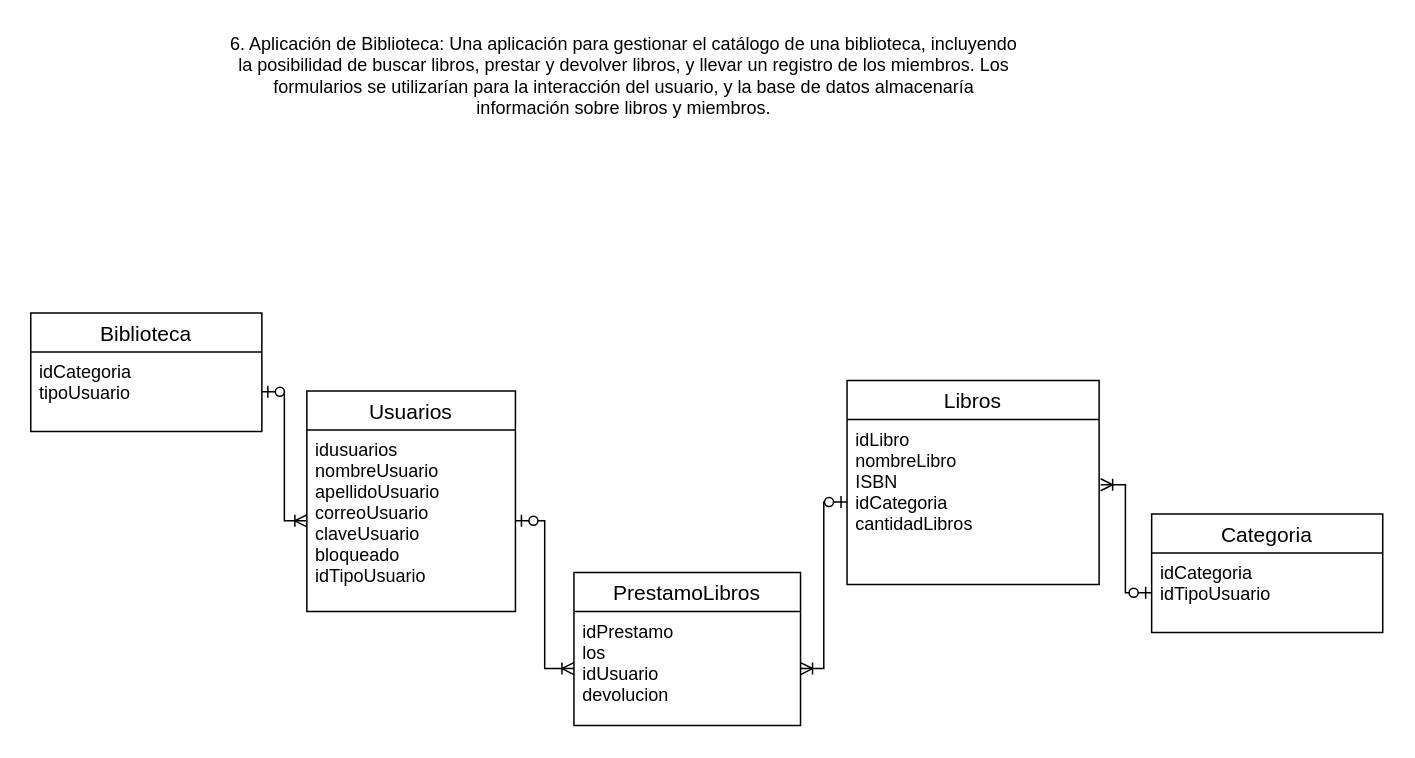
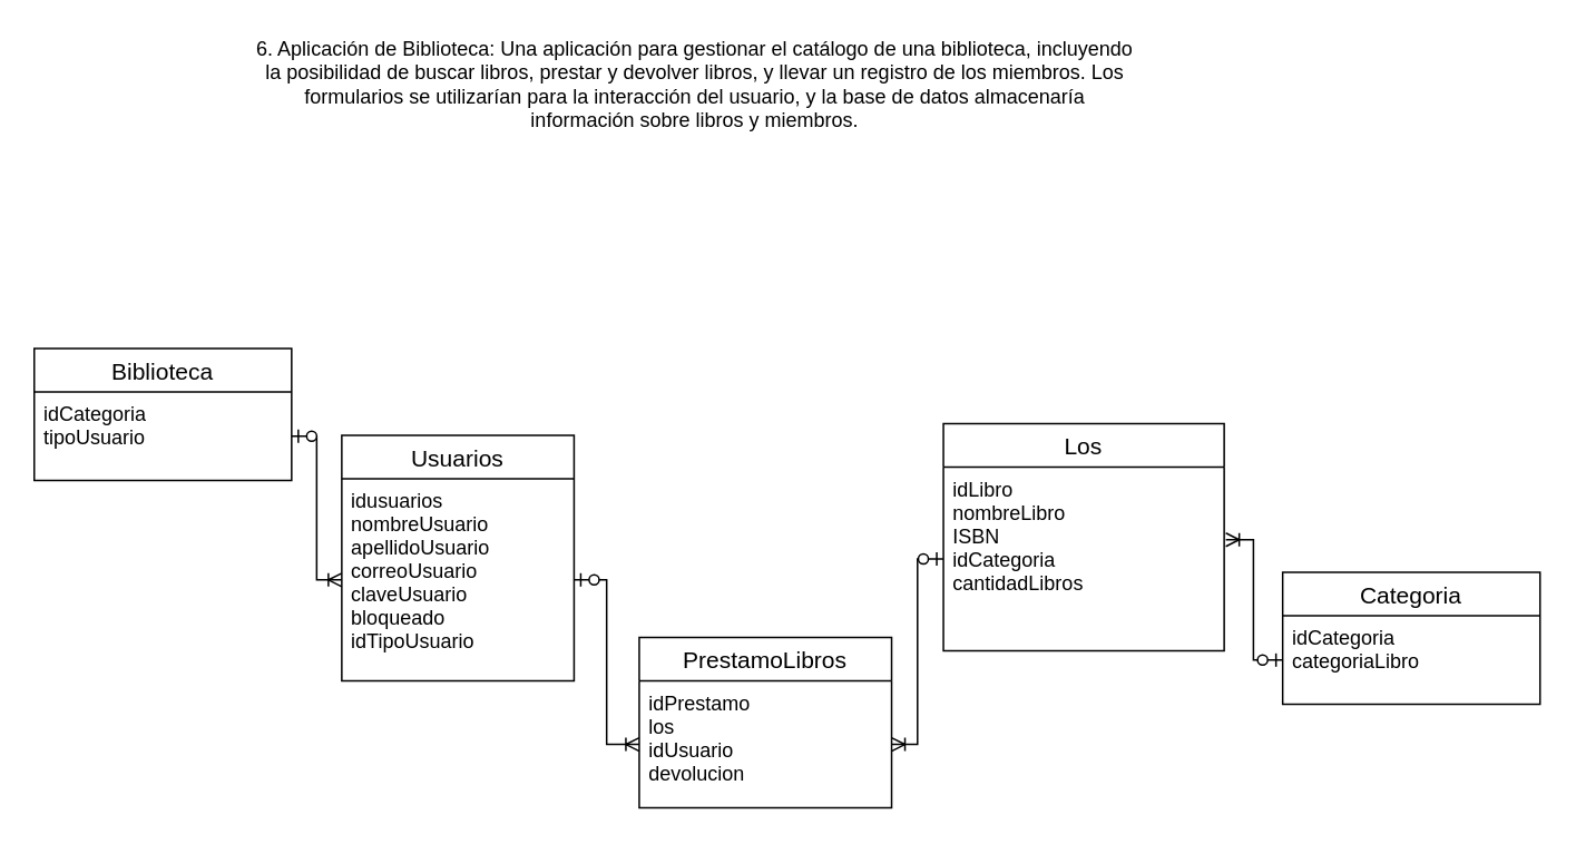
  <mxCell id="0" />
  <mxCell id="1" parent="0" />
  <mxCell id="2" value="6. Aplicación de Biblioteca: Una aplicación para gestionar el catálogo de una biblioteca, incluyendo&lt;br/&gt;la posibilidad de buscar libros, prestar y devolver libros, y llevar un registro de los miembros. Los&lt;br/&gt;formularios se utilizarían para la interacción del usuario, y la base de datos almacenaría&lt;br/&gt;información sobre libros y miembros." style="text;html=1;align=center;verticalAlign=middle;resizable=0;points=[];autosize=1;strokeColor=none;fillColor=none;" vertex="1" parent="1"><mxGeometry x="148" y="20" width="534" height="60" as="geometry" /></mxCell>
- <mxCell id="3" value="Libros" style="swimlane;fontStyle=0;childLayout=stackLayout;horizontal=1;startSize=26;horizontalStack=0;resizeParent=1;resizeParentMax=0;resizeLast=0;collapsible=1;marginBottom=0;align=center;fontSize=14;" vertex="1" parent="1"><mxGeometry x="564" y="253" width="168" height="136" as="geometry" /></mxCell>
+ <mxCell id="3" value="Los" style="swimlane;fontStyle=0;childLayout=stackLayout;horizontal=1;startSize=26;horizontalStack=0;resizeParent=1;resizeParentMax=0;resizeLast=0;collapsible=1;marginBottom=0;align=center;fontSize=14;" vertex="1" parent="1"><mxGeometry x="564" y="253" width="168" height="136" as="geometry" /></mxCell>
  <mxCell id="4" value="idLibro&#10;nombreLibro&#10;ISBN&#10;idCategoria&#10;cantidadLibros&#10;" style="text;strokeColor=none;fillColor=none;spacingLeft=4;spacingRight=4;overflow=hidden;rotatable=0;points=[[0,0.5],[1,0.5]];portConstraint=eastwest;fontSize=12;" vertex="1" parent="3"><mxGeometry y="26" width="168" height="110" as="geometry" /></mxCell>
  <mxCell id="5" value="Usuarios" style="swimlane;fontStyle=0;childLayout=stackLayout;horizontal=1;startSize=26;horizontalStack=0;resizeParent=1;resizeParentMax=0;resizeLast=0;collapsible=1;marginBottom=0;align=center;fontSize=14;" vertex="1" parent="1"><mxGeometry x="204" y="260" width="139" height="147" as="geometry" /></mxCell>
  <mxCell id="6" value="idusuarios &#10;nombreUsuario&#10;apellidoUsuario&#10;correoUsuario&#10;claveUsuario&#10;bloqueado&#10;idTipoUsuario" style="text;strokeColor=none;fillColor=none;spacingLeft=4;spacingRight=4;overflow=hidden;rotatable=0;points=[[0,0.5],[1,0.5]];portConstraint=eastwest;fontSize=12;" vertex="1" parent="5"><mxGeometry y="26" width="139" height="121" as="geometry" /></mxCell>
  <mxCell id="7" value="PrestamoLibros" style="swimlane;fontStyle=0;childLayout=stackLayout;horizontal=1;startSize=26;horizontalStack=0;resizeParent=1;resizeParentMax=0;resizeLast=0;collapsible=1;marginBottom=0;align=center;fontSize=14;" vertex="1" parent="1"><mxGeometry x="382" y="381" width="151" height="102" as="geometry" /></mxCell>
  <mxCell id="8" value="idPrestamo&#10;los&#10;idUsuario&#10;devolucion" style="text;strokeColor=none;fillColor=none;spacingLeft=4;spacingRight=4;overflow=hidden;rotatable=0;points=[[0,0.5],[1,0.5]];portConstraint=eastwest;fontSize=12;" vertex="1" parent="7"><mxGeometry y="26" width="151" height="76" as="geometry" /></mxCell>
  <mxCell id="9" value="" style="fontSize=12;html=1;endArrow=ERoneToMany;startArrow=ERzeroToOne;rounded=0;exitX=1;exitY=0.5;exitDx=0;exitDy=0;entryX=0;entryY=0.5;entryDx=0;entryDy=0;edgeStyle=orthogonalEdgeStyle;" edge="1" parent="1" source="6" target="8"><mxGeometry width="100" height="100" relative="1" as="geometry"><mxPoint x="326" y="373" as="sourcePoint" /><mxPoint x="416" y="377.749" as="targetPoint" /></mxGeometry></mxCell>
  <mxCell id="10" value="" style="fontSize=12;html=1;endArrow=ERoneToMany;startArrow=ERzeroToOne;rounded=0;exitX=0;exitY=0.5;exitDx=0;exitDy=0;entryX=1;entryY=0.5;entryDx=0;entryDy=0;edgeStyle=orthogonalEdgeStyle;" edge="1" parent="1" source="4" target="8"><mxGeometry width="100" height="100" relative="1" as="geometry"><mxPoint x="679" y="368" as="sourcePoint" /><mxPoint x="576" y="370" as="targetPoint" /></mxGeometry></mxCell>
  <mxCell id="11" value="Biblioteca" style="swimlane;fontStyle=0;childLayout=stackLayout;horizontal=1;startSize=26;horizontalStack=0;resizeParent=1;resizeParentMax=0;resizeLast=0;collapsible=1;marginBottom=0;align=center;fontSize=14;" vertex="1" parent="1"><mxGeometry x="20" y="208" width="154" height="79" as="geometry" /></mxCell>
  <mxCell id="12" value="idCategoria&#10;tipoUsuario" style="text;strokeColor=none;fillColor=none;spacingLeft=4;spacingRight=4;overflow=hidden;rotatable=0;points=[[0,0.5],[1,0.5]];portConstraint=eastwest;fontSize=12;" vertex="1" parent="11"><mxGeometry y="26" width="154" height="53" as="geometry" /></mxCell>
  <mxCell id="13" value="" style="fontSize=12;html=1;endArrow=ERoneToMany;startArrow=ERzeroToOne;rounded=0;exitX=1;exitY=0.5;exitDx=0;exitDy=0;edgeStyle=orthogonalEdgeStyle;" edge="1" parent="1" source="12" target="6"><mxGeometry width="100" height="100" relative="1" as="geometry"><mxPoint x="315" y="398.5" as="sourcePoint" /><mxPoint x="426" y="350" as="targetPoint" /></mxGeometry></mxCell>
  <mxCell id="14" value="Categoria" style="swimlane;fontStyle=0;childLayout=stackLayout;horizontal=1;startSize=26;horizontalStack=0;resizeParent=1;resizeParentMax=0;resizeLast=0;collapsible=1;marginBottom=0;align=center;fontSize=14;" vertex="1" parent="1"><mxGeometry x="767" y="342" width="154" height="79" as="geometry" /></mxCell>
- <mxCell id="15" value="idCategoria&#10;idTipoUsuario&#10;" style="text;strokeColor=none;fillColor=none;spacingLeft=4;spacingRight=4;overflow=hidden;rotatable=0;points=[[0,0.5],[1,0.5]];portConstraint=eastwest;fontSize=12;" vertex="1" parent="14"><mxGeometry y="26" width="154" height="53" as="geometry" /></mxCell>
+ <mxCell id="15" value="idCategoria&#10;categoriaLibro&#10;" style="text;strokeColor=none;fillColor=none;spacingLeft=4;spacingRight=4;overflow=hidden;rotatable=0;points=[[0,0.5],[1,0.5]];portConstraint=eastwest;fontSize=12;" vertex="1" parent="14"><mxGeometry y="26" width="154" height="53" as="geometry" /></mxCell>
  <mxCell id="16" value="" style="fontSize=12;html=1;endArrow=ERoneToMany;startArrow=ERzeroToOne;rounded=0;exitX=0;exitY=0.5;exitDx=0;exitDy=0;entryX=1.006;entryY=0.395;entryDx=0;entryDy=0;entryPerimeter=0;edgeStyle=orthogonalEdgeStyle;" edge="1" parent="1" source="15" target="4"><mxGeometry width="100" height="100" relative="1" as="geometry"><mxPoint x="768" y="222" as="sourcePoint" /><mxPoint x="836" y="222" as="targetPoint" /></mxGeometry></mxCell>
